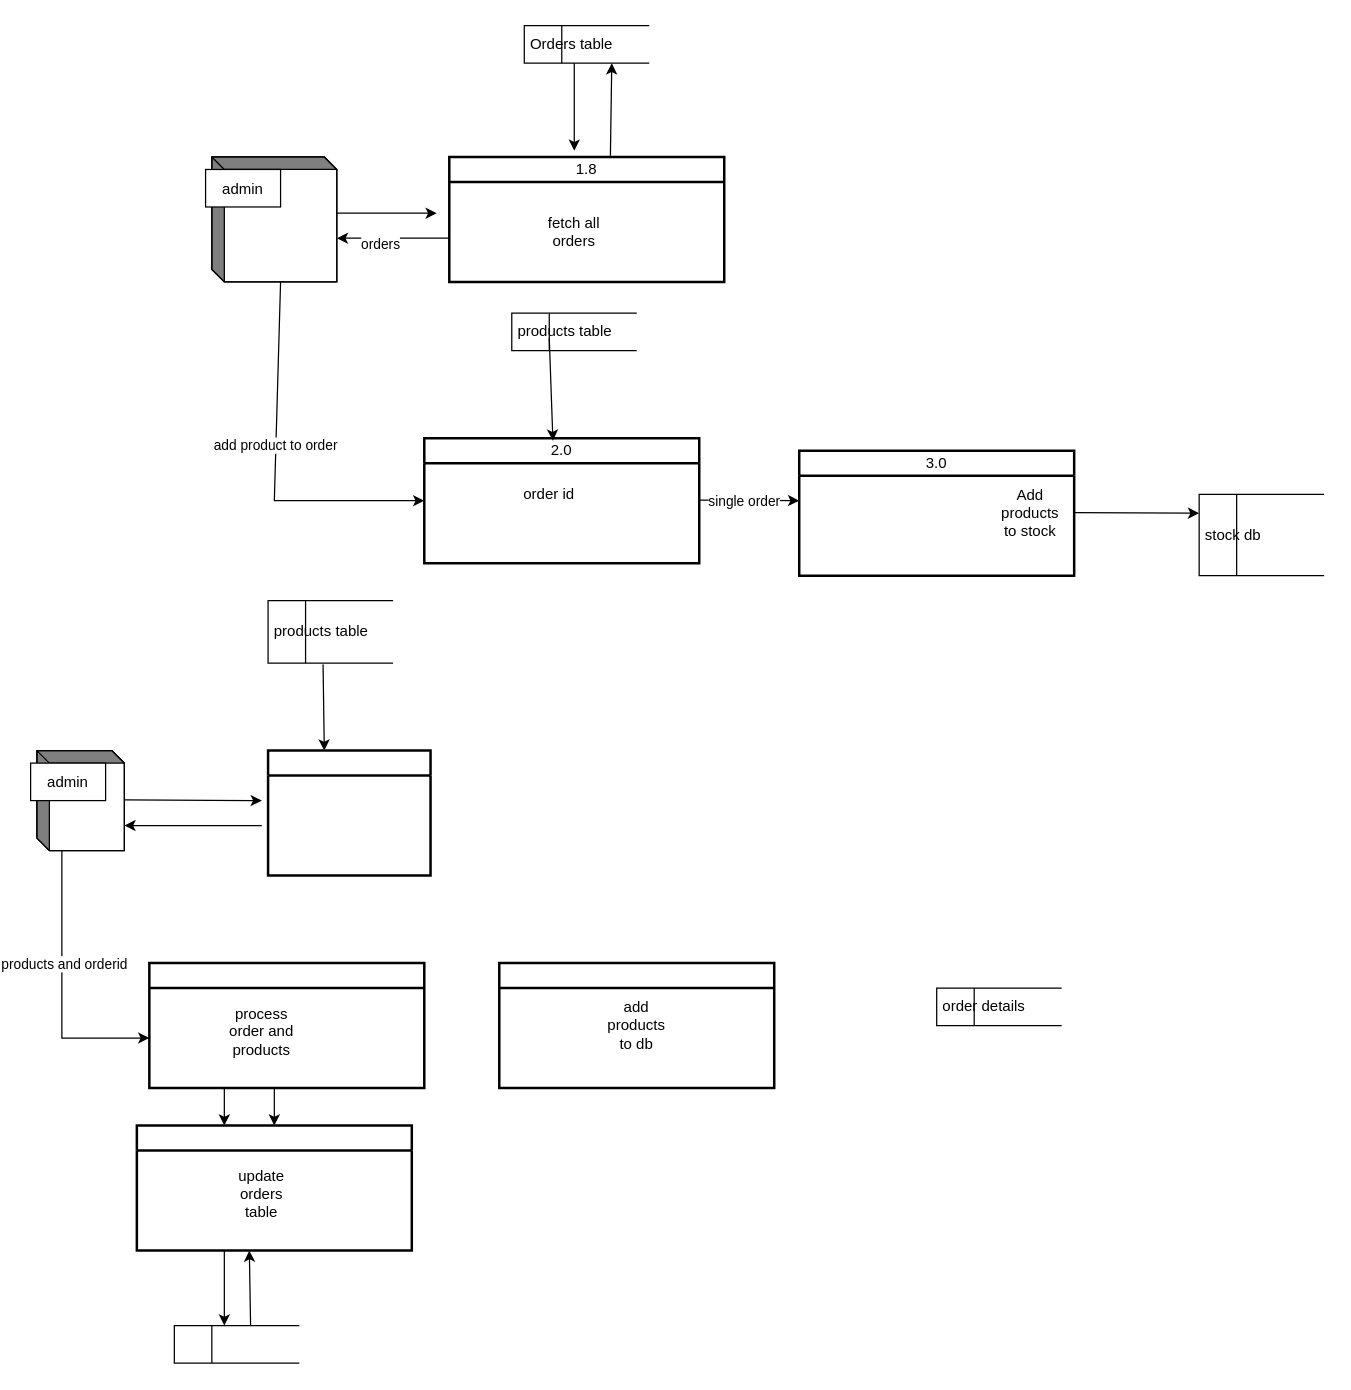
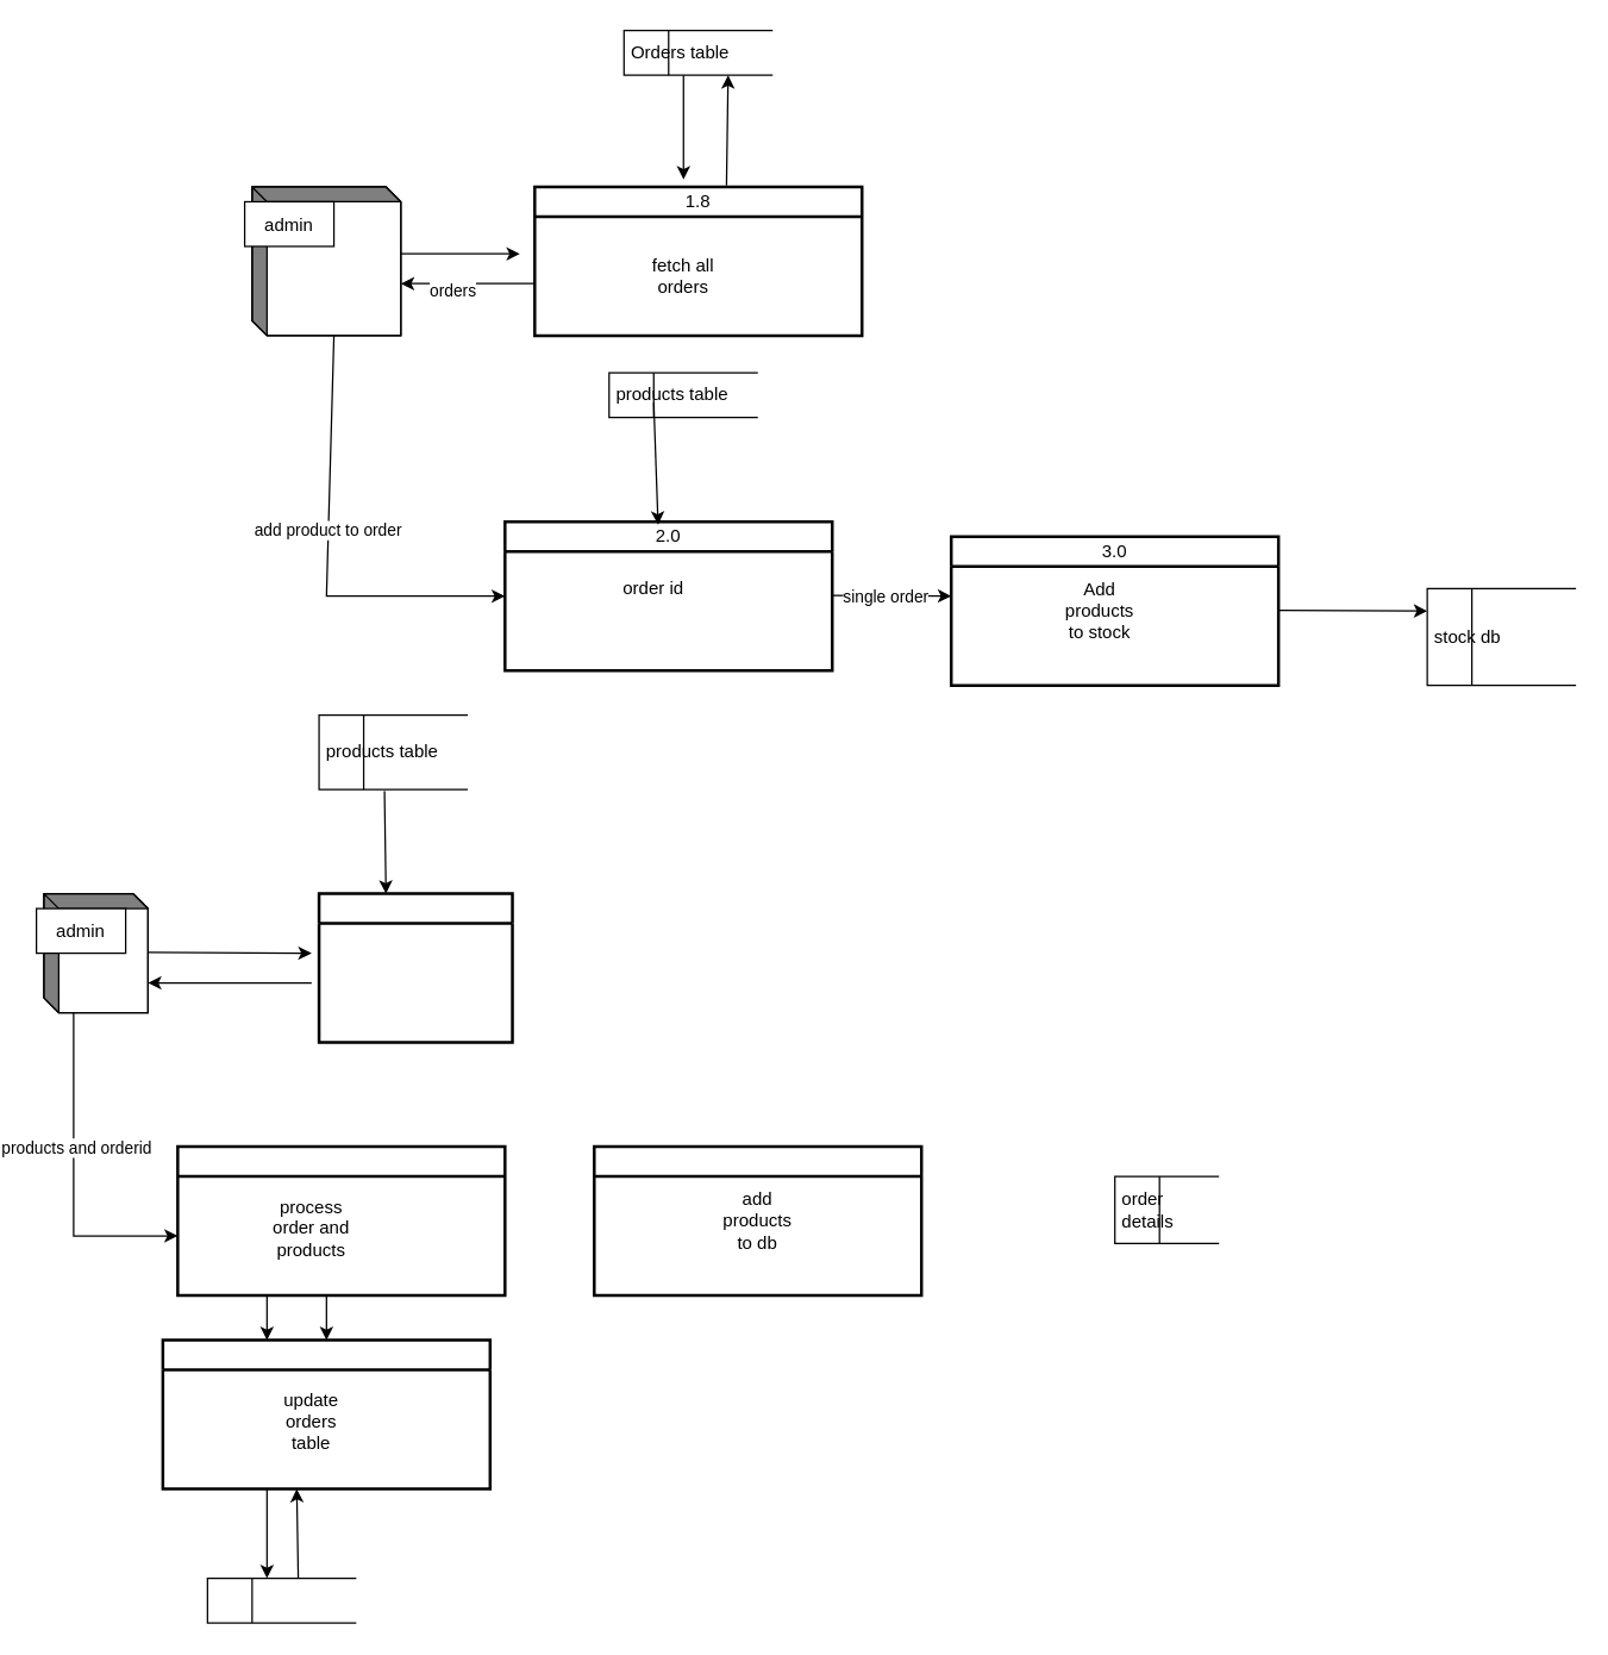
  <mxCell id="0" />
  <mxCell id="1" parent="0" />
  <mxCell id="2" value="" style="html=1;dashed=0;whiteSpace=wrap;shape=mxgraph.dfd.externalEntity" vertex="1" parent="1"><mxGeometry x="160" y="125" width="100" height="100" as="geometry" /></mxCell>
  <mxCell id="3" value="admin" style="autosize=1;part=1;resizable=0;strokeColor=inherit;fillColor=inherit;gradientColor=inherit;" vertex="1" parent="2"><mxGeometry width="60" height="30" relative="1" as="geometry"><mxPoint x="-5" y="10" as="offset" /></mxGeometry></mxCell>
  <mxCell id="4" value="1.8" style="swimlane;html=1;startSize=20;fontStyle=0;collapsible=0;horizontal=1;swimlaneLine=1;strokeWidth=2;swimlaneFillColor=#ffffff;whiteSpace=wrap;" vertex="1" parent="1"><mxGeometry x="350" y="125" width="220" height="100" as="geometry" /></mxCell>
  <mxCell id="5" value="fetch all orders" style="text;html=1;align=center;verticalAlign=middle;whiteSpace=wrap;rounded=0;" vertex="1" parent="4"><mxGeometry x="70" y="45" width="60" height="30" as="geometry" /></mxCell>
  <mxCell id="6" value="Orders table" style="html=1;dashed=0;whiteSpace=wrap;shape=mxgraph.dfd.dataStoreID;align=left;spacingLeft=3;points=[[0,0],[0.5,0],[1,0],[0,0.5],[1,0.5],[0,1],[0.5,1],[1,1]];" vertex="1" parent="1"><mxGeometry x="410" y="20" width="100" height="30" as="geometry" /></mxCell>
  <mxCell id="7" value="" style="endArrow=classic;html=1;rounded=0;" edge="1" parent="1"><mxGeometry width="50" height="50" relative="1" as="geometry"><mxPoint x="260" y="170" as="sourcePoint" /><mxPoint x="340" y="170" as="targetPoint" /></mxGeometry></mxCell>
  <mxCell id="8" value="" style="endArrow=classic;html=1;rounded=0;" edge="1" parent="1"><mxGeometry width="50" height="50" relative="1" as="geometry"><mxPoint x="450" y="50" as="sourcePoint" /><mxPoint x="450" y="120" as="targetPoint" /></mxGeometry></mxCell>
  <mxCell id="9" value="" style="endArrow=classic;html=1;rounded=0;" edge="1" parent="1"><mxGeometry width="50" height="50" relative="1" as="geometry"><mxPoint x="350" y="190" as="sourcePoint" /><mxPoint x="260" y="190" as="targetPoint" /></mxGeometry></mxCell>
  <mxCell id="10" value="orders" style="edgeLabel;html=1;align=center;verticalAlign=middle;resizable=0;points=[];" vertex="1" connectable="0" parent="9"><mxGeometry x="0.244" y="4" relative="1" as="geometry"><mxPoint as="offset" /></mxGeometry></mxCell>
  <mxCell id="11" value="2.0" style="swimlane;html=1;startSize=20;fontStyle=0;collapsible=0;horizontal=1;swimlaneLine=1;strokeWidth=2;swimlaneFillColor=#ffffff;whiteSpace=wrap;" vertex="1" parent="1"><mxGeometry x="330" y="350" width="220" height="100" as="geometry" /></mxCell>
  <mxCell id="12" value="order id" style="text;html=1;align=center;verticalAlign=middle;whiteSpace=wrap;rounded=0;" vertex="1" parent="11"><mxGeometry x="70" y="30" width="60" height="30" as="geometry" /></mxCell>
  <mxCell id="13" value="" style="endArrow=classic;html=1;rounded=0;exitX=0;exitY=0;exitDx=55;exitDy=100;exitPerimeter=0;" edge="1" parent="1" source="2"><mxGeometry width="50" height="50" relative="1" as="geometry"><mxPoint x="460" y="390" as="sourcePoint" /><mxPoint x="330" y="400" as="targetPoint" /><Array as="points"><mxPoint x="210" y="400" /></Array></mxGeometry></mxCell>
  <mxCell id="14" value="add product to order" style="edgeLabel;html=1;align=center;verticalAlign=middle;resizable=0;points=[];" vertex="1" connectable="0" parent="13"><mxGeometry x="-0.112" y="-1" relative="1" as="geometry"><mxPoint as="offset" /></mxGeometry></mxCell>
  <mxCell id="15" value="3.0" style="swimlane;html=1;startSize=20;fontStyle=0;collapsible=0;horizontal=1;swimlaneLine=1;strokeWidth=2;swimlaneFillColor=#ffffff;whiteSpace=wrap;" vertex="1" parent="1"><mxGeometry x="630" y="360" width="220" height="100" as="geometry" /></mxCell>
- <mxCell id="16" value="Add products to stock" style="text;html=1;align=center;verticalAlign=middle;whiteSpace=wrap;rounded=0;" vertex="1" parent="15"><mxGeometry x="155" y="35" width="60" height="30" as="geometry" /></mxCell>
+ <mxCell id="16" value="Add products to stock" style="text;html=1;align=center;verticalAlign=middle;whiteSpace=wrap;rounded=0;" vertex="1" parent="15"><mxGeometry x="70" y="35" width="60" height="30" as="geometry" /></mxCell>
  <mxCell id="17" value="" style="endArrow=classic;html=1;rounded=0;" edge="1" parent="1"><mxGeometry width="50" height="50" relative="1" as="geometry"><mxPoint x="550" y="399.5" as="sourcePoint" /><mxPoint x="630" y="400" as="targetPoint" /></mxGeometry></mxCell>
  <mxCell id="18" value="single order" style="edgeLabel;html=1;align=center;verticalAlign=middle;resizable=0;points=[];" vertex="1" connectable="0" parent="17"><mxGeometry x="-0.1" y="-1" relative="1" as="geometry"><mxPoint as="offset" /></mxGeometry></mxCell>
  <mxCell id="19" value="stock db" style="html=1;dashed=0;whiteSpace=wrap;shape=mxgraph.dfd.dataStoreID;align=left;spacingLeft=3;points=[[0,0],[0.5,0],[1,0],[0,0.5],[1,0.5],[0,1],[0.5,1],[1,1]];" vertex="1" parent="1"><mxGeometry x="950" y="395" width="100" height="65" as="geometry" /></mxCell>
  <mxCell id="20" value="" style="endArrow=classic;html=1;rounded=0;" edge="1" parent="1"><mxGeometry width="50" height="50" relative="1" as="geometry"><mxPoint x="850" y="409.5" as="sourcePoint" /><mxPoint x="950" y="410" as="targetPoint" /></mxGeometry></mxCell>
  <mxCell id="21" value="" style="endArrow=classic;html=1;rounded=0;exitX=0.586;exitY=-0.01;exitDx=0;exitDy=0;exitPerimeter=0;" edge="1" parent="1" source="4"><mxGeometry width="50" height="50" relative="1" as="geometry"><mxPoint x="480" y="130" as="sourcePoint" /><mxPoint x="480" y="50" as="targetPoint" /></mxGeometry></mxCell>
  <mxCell id="22" value="products table" style="html=1;dashed=0;whiteSpace=wrap;shape=mxgraph.dfd.dataStoreID;align=left;spacingLeft=3;points=[[0,0],[0.5,0],[1,0],[0,0.5],[1,0.5],[0,1],[0.5,1],[1,1]];" vertex="1" parent="1"><mxGeometry x="400" y="250" width="100" height="30" as="geometry" /></mxCell>
  <mxCell id="23" value="" style="endArrow=classic;html=1;rounded=0;entryX=0.286;entryY=0.02;entryDx=0;entryDy=0;entryPerimeter=0;" edge="1" parent="1"><mxGeometry width="50" height="50" relative="1" as="geometry"><mxPoint x="430" y="270" as="sourcePoint" /><mxPoint x="432.92" y="352" as="targetPoint" /></mxGeometry></mxCell>
  <mxCell id="24" value="" style="html=1;dashed=0;whiteSpace=wrap;shape=mxgraph.dfd.externalEntity" vertex="1" parent="1"><mxGeometry x="20" y="600" width="70" height="80" as="geometry" /></mxCell>
  <mxCell id="25" value="admin" style="autosize=1;part=1;resizable=0;strokeColor=inherit;fillColor=inherit;gradientColor=inherit;" vertex="1" parent="24"><mxGeometry width="60" height="30" relative="1" as="geometry"><mxPoint x="-5" y="10" as="offset" /></mxGeometry></mxCell>
  <mxCell id="26" value="" style="swimlane;html=1;startSize=20;fontStyle=0;collapsible=0;horizontal=1;swimlaneLine=1;strokeWidth=2;swimlaneFillColor=#ffffff;whiteSpace=wrap;" vertex="1" parent="1"><mxGeometry x="205" y="600" width="130" height="100" as="geometry" /></mxCell>
  <mxCell id="27" value="" style="endArrow=classic;html=1;rounded=0;" edge="1" parent="26"><mxGeometry width="50" height="50" relative="1" as="geometry"><mxPoint x="-115" y="39.5" as="sourcePoint" /><mxPoint x="-5" y="40" as="targetPoint" /></mxGeometry></mxCell>
  <mxCell id="28" value="products table" style="html=1;dashed=0;whiteSpace=wrap;shape=mxgraph.dfd.dataStoreID;align=left;spacingLeft=3;points=[[0,0],[0.5,0],[1,0],[0,0.5],[1,0.5],[0,1],[0.5,1],[1,1]];" vertex="1" parent="1"><mxGeometry x="205" y="480" width="100" height="50" as="geometry" /></mxCell>
  <mxCell id="29" value="" style="endArrow=classic;html=1;rounded=0;exitX=0.44;exitY=1.02;exitDx=0;exitDy=0;exitPerimeter=0;" edge="1" parent="1" source="28"><mxGeometry width="50" height="50" relative="1" as="geometry"><mxPoint x="254.5" y="530" as="sourcePoint" /><mxPoint x="250" y="600" as="targetPoint" /></mxGeometry></mxCell>
  <mxCell id="30" value="" style="endArrow=classic;html=1;rounded=0;" edge="1" parent="1"><mxGeometry width="50" height="50" relative="1" as="geometry"><mxPoint x="200" y="660" as="sourcePoint" /><mxPoint x="90" y="660" as="targetPoint" /></mxGeometry></mxCell>
  <mxCell id="31" value="" style="endArrow=classic;html=1;rounded=0;" edge="1" parent="1"><mxGeometry width="50" height="50" relative="1" as="geometry"><mxPoint x="40" y="680" as="sourcePoint" /><mxPoint y="830" as="targetPoint" x="110" /><Array as="points"><mxPoint x="40" y="830" /></Array></mxGeometry></mxCell>
  <mxCell id="32" value="products and orderid" style="edgeLabel;html=1;align=center;verticalAlign=middle;resizable=0;points=[];" vertex="1" connectable="0" parent="31"><mxGeometry x="-0.182" y="1" relative="1" as="geometry"><mxPoint as="offset" /></mxGeometry></mxCell>
  <mxCell id="33" value="" style="html=1;dashed=0;whiteSpace=wrap;shape=mxgraph.dfd.dataStoreID;align=left;spacingLeft=3;points=[[0,0],[0.5,0],[1,0],[0,0.5],[1,0.5],[0,1],[0.5,1],[1,1]];" vertex="1" parent="1"><mxGeometry x="130" y="1060" width="100" height="30" as="geometry" /></mxCell>
  <mxCell id="34" value="" style="endArrow=classic;html=1;rounded=0;" edge="1" parent="1"><mxGeometry width="50" height="50" relative="1" as="geometry"><mxPoint x="170" y="1000" as="sourcePoint" /><mxPoint x="170" y="1060" as="targetPoint" /></mxGeometry></mxCell>
  <mxCell id="35" value="" style="endArrow=classic;html=1;rounded=0;exitX=0.61;exitY=0;exitDx=0;exitDy=0;exitPerimeter=0;" edge="1" parent="1" source="33"><mxGeometry width="50" height="50" relative="1" as="geometry"><mxPoint x="190" y="1080" as="sourcePoint" /><mxPoint x="190" y="1000" as="targetPoint" /></mxGeometry></mxCell>
  <mxCell id="36" value="" style="group" vertex="1" connectable="0" parent="1"><mxGeometry x="100" y="770" width="230" height="230" as="geometry" /></mxCell>
  <mxCell id="37" value="" style="swimlane;html=1;startSize=20;fontStyle=0;collapsible=0;horizontal=1;swimlaneLine=1;strokeWidth=2;swimlaneFillColor=#ffffff;whiteSpace=wrap;" vertex="1" parent="36"><mxGeometry x="10" width="220" height="100" as="geometry" /></mxCell>
  <mxCell id="38" value="process order and products" style="text;html=1;align=center;verticalAlign=middle;whiteSpace=wrap;rounded=0;" vertex="1" parent="37"><mxGeometry x="60" y="40" width="60" height="30" as="geometry" /></mxCell>
  <mxCell id="39" value="" style="swimlane;html=1;startSize=20;fontStyle=0;collapsible=0;horizontal=1;swimlaneLine=1;strokeWidth=2;swimlaneFillColor=#ffffff;whiteSpace=wrap;" vertex="1" parent="36"><mxGeometry y="130" width="220" height="100" as="geometry" /></mxCell>
  <mxCell id="40" value="update orders table" style="text;html=1;align=center;verticalAlign=middle;whiteSpace=wrap;rounded=0;" vertex="1" parent="39"><mxGeometry x="70" y="40" width="60" height="30" as="geometry" /></mxCell>
  <mxCell id="41" value="" style="endArrow=classic;html=1;rounded=0;" edge="1" parent="36"><mxGeometry width="50" height="50" relative="1" as="geometry"><mxPoint x="70" y="100" as="sourcePoint" /><mxPoint x="70" y="130" as="targetPoint" /></mxGeometry></mxCell>
  <mxCell id="42" value="" style="endArrow=classic;html=1;rounded=0;" edge="1" parent="36"><mxGeometry width="50" height="50" relative="1" as="geometry"><mxPoint x="110" y="100" as="sourcePoint" /><mxPoint x="110" y="130" as="targetPoint" /></mxGeometry></mxCell>
  <mxCell id="43" value="" style="swimlane;html=1;startSize=20;fontStyle=0;collapsible=0;horizontal=1;swimlaneLine=1;strokeWidth=2;swimlaneFillColor=#ffffff;whiteSpace=wrap;" vertex="1" parent="1"><mxGeometry x="390" y="770" width="220" height="100" as="geometry" /></mxCell>
  <mxCell id="44" value="add products to db" style="text;html=1;align=center;verticalAlign=middle;whiteSpace=wrap;rounded=0;" vertex="1" parent="43"><mxGeometry x="80" y="35" width="60" height="30" as="geometry" /></mxCell>
- <mxCell id="45" value="order details" style="html=1;dashed=0;whiteSpace=wrap;shape=mxgraph.dfd.dataStoreID;align=left;spacingLeft=3;points=[[0,0],[0.5,0],[1,0],[0,0.5],[1,0.5],[0,1],[0.5,1],[1,1]];" vertex="1" parent="1"><mxGeometry x="740" y="790" width="100" height="30" as="geometry" /></mxCell>
+ <mxCell id="45" value="order details" style="html=1;dashed=0;whiteSpace=wrap;shape=mxgraph.dfd.dataStoreID;align=left;spacingLeft=3;points=[[0,0],[0.5,0],[1,0],[0,0.5],[1,0.5],[0,1],[0.5,1],[1,1]];" vertex="1" parent="1"><mxGeometry x="740" y="790" width="70" height="45" as="geometry" /></mxCell>
